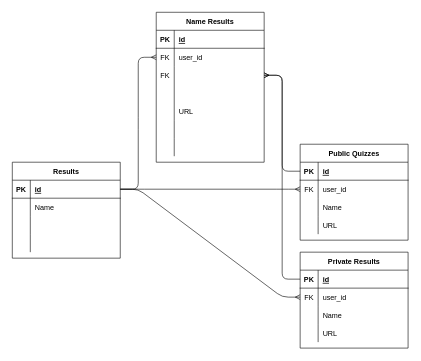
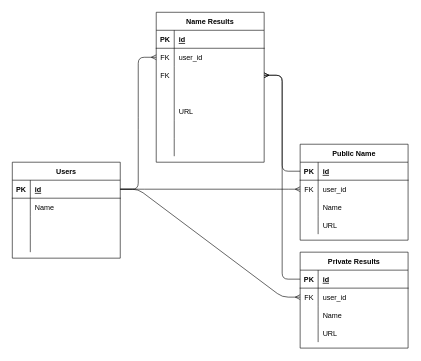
  <mxCell id="0" />
  <mxCell id="1" parent="0" />
- <mxCell id="2" value="Results" style="shape=table;startSize=30;container=1;collapsible=1;childLayout=tableLayout;fixedRows=1;rowLines=0;fontStyle=1;align=center;resizeLast=1;" vertex="1" parent="1"><mxGeometry x="20" y="270" width="180" height="160" as="geometry" /></mxCell>
+ <mxCell id="2" value="Users" style="shape=table;startSize=30;container=1;collapsible=1;childLayout=tableLayout;fixedRows=1;rowLines=0;fontStyle=1;align=center;resizeLast=1;" vertex="1" parent="1"><mxGeometry x="20" y="270" width="180" height="160" as="geometry" /></mxCell>
  <mxCell id="3" value="" style="shape=partialRectangle;collapsible=0;dropTarget=0;pointerEvents=0;fillColor=none;top=0;left=0;bottom=1;right=0;points=[[0,0.5],[1,0.5]];portConstraint=eastwest;" vertex="1" parent="2"><mxGeometry y="30" width="180" height="30" as="geometry" /></mxCell>
  <mxCell id="4" value="PK" style="shape=partialRectangle;connectable=0;fillColor=none;top=0;left=0;bottom=0;right=0;fontStyle=1;overflow=hidden;" vertex="1" parent="3"><mxGeometry width="30" height="30" as="geometry" /></mxCell>
  <mxCell id="5" value="id" style="shape=partialRectangle;connectable=0;fillColor=none;top=0;left=0;bottom=0;right=0;align=left;spacingLeft=6;fontStyle=5;overflow=hidden;" vertex="1" parent="3"><mxGeometry x="30" width="150" height="30" as="geometry" /></mxCell>
  <mxCell id="6" value="" style="shape=partialRectangle;collapsible=0;dropTarget=0;pointerEvents=0;fillColor=none;top=0;left=0;bottom=0;right=0;points=[[0,0.5],[1,0.5]];portConstraint=eastwest;" vertex="1" parent="2"><mxGeometry y="60" width="180" height="30" as="geometry" /></mxCell>
  <mxCell id="7" value="" style="shape=partialRectangle;connectable=0;fillColor=none;top=0;left=0;bottom=0;right=0;editable=1;overflow=hidden;" vertex="1" parent="6"><mxGeometry width="30" height="30" as="geometry" /></mxCell>
  <mxCell id="8" value="Name" style="shape=partialRectangle;connectable=0;fillColor=none;top=0;left=0;bottom=0;right=0;align=left;spacingLeft=6;overflow=hidden;" vertex="1" parent="6"><mxGeometry x="30" width="150" height="30" as="geometry" /></mxCell>
  <mxCell id="9" value="" style="shape=partialRectangle;collapsible=0;dropTarget=0;pointerEvents=0;fillColor=none;top=0;left=0;bottom=0;right=0;points=[[0,0.5],[1,0.5]];portConstraint=eastwest;" vertex="1" parent="2"><mxGeometry y="90" width="180" height="30" as="geometry" /></mxCell>
  <mxCell id="10" value="" style="shape=partialRectangle;connectable=0;fillColor=none;top=0;left=0;bottom=0;right=0;editable=1;overflow=hidden;" vertex="1" parent="9"><mxGeometry width="30" height="30" as="geometry" /></mxCell>
  <mxCell id="11" value="" style="shape=partialRectangle;connectable=0;fillColor=none;top=0;left=0;bottom=0;right=0;align=left;spacingLeft=6;overflow=hidden;" vertex="1" parent="9"><mxGeometry x="30" width="150" height="30" as="geometry" /></mxCell>
  <mxCell id="12" value="" style="shape=partialRectangle;collapsible=0;dropTarget=0;pointerEvents=0;fillColor=none;top=0;left=0;bottom=0;right=0;points=[[0,0.5],[1,0.5]];portConstraint=eastwest;" vertex="1" parent="2"><mxGeometry y="120" width="180" height="30" as="geometry" /></mxCell>
  <mxCell id="13" value="" style="shape=partialRectangle;connectable=0;fillColor=none;top=0;left=0;bottom=0;right=0;editable=1;overflow=hidden;" vertex="1" parent="12"><mxGeometry width="30" height="30" as="geometry" /></mxCell>
  <mxCell id="14" value="" style="shape=partialRectangle;connectable=0;fillColor=none;top=0;left=0;bottom=0;right=0;align=left;spacingLeft=6;overflow=hidden;" vertex="1" parent="12"><mxGeometry x="30" width="150" height="30" as="geometry" /></mxCell>
- <mxCell id="15" value="Public Quizzes" style="shape=table;startSize=30;container=1;collapsible=1;childLayout=tableLayout;fixedRows=1;rowLines=0;fontStyle=1;align=center;resizeLast=1;" vertex="1" parent="1"><mxGeometry x="500" y="240" width="180" height="160" as="geometry" /></mxCell>
+ <mxCell id="15" value="Public Name" style="shape=table;startSize=30;container=1;collapsible=1;childLayout=tableLayout;fixedRows=1;rowLines=0;fontStyle=1;align=center;resizeLast=1;" vertex="1" parent="1"><mxGeometry x="500" y="240" width="180" height="160" as="geometry" /></mxCell>
  <mxCell id="16" value="" style="shape=partialRectangle;collapsible=0;dropTarget=0;pointerEvents=0;fillColor=none;top=0;left=0;bottom=1;right=0;points=[[0,0.5],[1,0.5]];portConstraint=eastwest;" vertex="1" parent="15"><mxGeometry y="30" width="180" height="30" as="geometry" /></mxCell>
  <mxCell id="17" value="PK" style="shape=partialRectangle;connectable=0;fillColor=none;top=0;left=0;bottom=0;right=0;fontStyle=1;overflow=hidden;" vertex="1" parent="16"><mxGeometry width="30" height="30" as="geometry" /></mxCell>
  <mxCell id="18" value="id" style="shape=partialRectangle;connectable=0;fillColor=none;top=0;left=0;bottom=0;right=0;align=left;spacingLeft=6;fontStyle=5;overflow=hidden;" vertex="1" parent="16"><mxGeometry x="30" width="150" height="30" as="geometry" /></mxCell>
  <mxCell id="19" value="" style="shape=partialRectangle;collapsible=0;dropTarget=0;pointerEvents=0;fillColor=none;top=0;left=0;bottom=0;right=0;points=[[0,0.5],[1,0.5]];portConstraint=eastwest;" vertex="1" parent="15"><mxGeometry y="60" width="180" height="30" as="geometry" /></mxCell>
  <mxCell id="20" value="FK" style="shape=partialRectangle;connectable=0;fillColor=none;top=0;left=0;bottom=0;right=0;editable=1;overflow=hidden;" vertex="1" parent="19"><mxGeometry width="30" height="30" as="geometry" /></mxCell>
  <mxCell id="21" value="user_id" style="shape=partialRectangle;connectable=0;fillColor=none;top=0;left=0;bottom=0;right=0;align=left;spacingLeft=6;overflow=hidden;" vertex="1" parent="19"><mxGeometry x="30" width="150" height="30" as="geometry" /></mxCell>
  <mxCell id="22" value="" style="shape=partialRectangle;collapsible=0;dropTarget=0;pointerEvents=0;fillColor=none;top=0;left=0;bottom=0;right=0;points=[[0,0.5],[1,0.5]];portConstraint=eastwest;" vertex="1" parent="15"><mxGeometry y="90" width="180" height="30" as="geometry" /></mxCell>
  <mxCell id="23" value="" style="shape=partialRectangle;connectable=0;fillColor=none;top=0;left=0;bottom=0;right=0;editable=1;overflow=hidden;" vertex="1" parent="22"><mxGeometry width="30" height="30" as="geometry" /></mxCell>
  <mxCell id="24" value="Name" style="shape=partialRectangle;connectable=0;fillColor=none;top=0;left=0;bottom=0;right=0;align=left;spacingLeft=6;overflow=hidden;" vertex="1" parent="22"><mxGeometry x="30" width="150" height="30" as="geometry" /></mxCell>
  <mxCell id="25" value="" style="shape=partialRectangle;collapsible=0;dropTarget=0;pointerEvents=0;fillColor=none;top=0;left=0;bottom=0;right=0;points=[[0,0.5],[1,0.5]];portConstraint=eastwest;" vertex="1" parent="15"><mxGeometry y="120" width="180" height="30" as="geometry" /></mxCell>
  <mxCell id="26" value="" style="shape=partialRectangle;connectable=0;fillColor=none;top=0;left=0;bottom=0;right=0;editable=1;overflow=hidden;" vertex="1" parent="25"><mxGeometry width="30" height="30" as="geometry" /></mxCell>
  <mxCell id="27" value="URL" style="shape=partialRectangle;connectable=0;fillColor=none;top=0;left=0;bottom=0;right=0;align=left;spacingLeft=6;overflow=hidden;" vertex="1" parent="25"><mxGeometry x="30" width="150" height="30" as="geometry" /></mxCell>
  <mxCell id="28" value="" style="edgeStyle=entityRelationEdgeStyle;fontSize=12;html=1;endArrow=ERmany;exitX=0;exitY=0.5;exitDx=0;exitDy=0;entryX=1;entryY=0.5;entryDx=0;entryDy=0;" edge="1" parent="1" source="16" target="37"><mxGeometry width="100" height="100" relative="1" as="geometry"><mxPoint x="450" y="590" as="sourcePoint" /><mxPoint x="550" y="490" as="targetPoint" /></mxGeometry></mxCell>
  <mxCell id="29" value="" style="edgeStyle=entityRelationEdgeStyle;fontSize=12;html=1;endArrow=ERmany;exitX=1;exitY=0.5;exitDx=0;exitDy=0;" edge="1" parent="1" source="3" target="34"><mxGeometry width="100" height="100" relative="1" as="geometry"><mxPoint x="210" y="440" as="sourcePoint" /><mxPoint x="220" y="290" as="targetPoint" /></mxGeometry></mxCell>
  <mxCell id="30" value="Name Results" style="shape=table;startSize=30;container=1;collapsible=1;childLayout=tableLayout;fixedRows=1;rowLines=0;fontStyle=1;align=center;resizeLast=1;" vertex="1" parent="1"><mxGeometry x="260" width="180" height="250" as="geometry" y="20" /></mxCell>
  <mxCell id="31" value="" style="shape=partialRectangle;collapsible=0;dropTarget=0;pointerEvents=0;fillColor=none;top=0;left=0;bottom=1;right=0;points=[[0,0.5],[1,0.5]];portConstraint=eastwest;" vertex="1" parent="30"><mxGeometry y="30" width="180" height="30" as="geometry" /></mxCell>
  <mxCell id="32" value="PK" style="shape=partialRectangle;connectable=0;fillColor=none;top=0;left=0;bottom=0;right=0;fontStyle=1;overflow=hidden;" vertex="1" parent="31"><mxGeometry width="30" height="30" as="geometry" /></mxCell>
  <mxCell id="33" value="id" style="shape=partialRectangle;connectable=0;fillColor=none;top=0;left=0;bottom=0;right=0;align=left;spacingLeft=6;fontStyle=5;overflow=hidden;" vertex="1" parent="31"><mxGeometry x="30" width="150" height="30" as="geometry" /></mxCell>
  <mxCell id="34" value="" style="shape=partialRectangle;collapsible=0;dropTarget=0;pointerEvents=0;fillColor=none;top=0;left=0;bottom=0;right=0;points=[[0,0.5],[1,0.5]];portConstraint=eastwest;" vertex="1" parent="30"><mxGeometry y="60" width="180" height="30" as="geometry" /></mxCell>
  <mxCell id="35" value="FK" style="shape=partialRectangle;connectable=0;fillColor=none;top=0;left=0;bottom=0;right=0;editable=1;overflow=hidden;" vertex="1" parent="34"><mxGeometry width="30" height="30" as="geometry" /></mxCell>
  <mxCell id="36" value="user_id" style="shape=partialRectangle;connectable=0;fillColor=none;top=0;left=0;bottom=0;right=0;align=left;spacingLeft=6;overflow=hidden;" vertex="1" parent="34"><mxGeometry x="30" width="150" height="30" as="geometry" /></mxCell>
  <mxCell id="37" value="" style="shape=partialRectangle;collapsible=0;dropTarget=0;pointerEvents=0;fillColor=none;top=0;left=0;bottom=0;right=0;points=[[0,0.5],[1,0.5]];portConstraint=eastwest;" vertex="1" parent="30"><mxGeometry y="90" width="180" height="30" as="geometry" /></mxCell>
  <mxCell id="38" value="FK" style="shape=partialRectangle;connectable=0;fillColor=none;top=0;left=0;bottom=0;right=0;editable=1;overflow=hidden;" vertex="1" parent="37"><mxGeometry width="30" height="30" as="geometry" /></mxCell>
  <mxCell id="39" value="" style="shape=partialRectangle;collapsible=0;dropTarget=0;pointerEvents=0;fillColor=none;top=0;left=0;bottom=0;right=0;points=[[0,0.5],[1,0.5]];portConstraint=eastwest;" vertex="1" parent="30"><mxGeometry y="120" width="180" height="30" as="geometry" /></mxCell>
  <mxCell id="40" value="" style="shape=partialRectangle;connectable=0;fillColor=none;top=0;left=0;bottom=0;right=0;editable=1;overflow=hidden;" vertex="1" parent="39"><mxGeometry width="30" height="30" as="geometry" /></mxCell>
  <mxCell id="41" value="" style="shape=partialRectangle;collapsible=0;dropTarget=0;pointerEvents=0;fillColor=none;top=0;left=0;bottom=0;right=0;points=[[0,0.5],[1,0.5]];portConstraint=eastwest;" vertex="1" parent="30"><mxGeometry y="150" width="180" height="30" as="geometry" /></mxCell>
  <mxCell id="42" value="" style="shape=partialRectangle;connectable=0;fillColor=none;top=0;left=0;bottom=0;right=0;editable=1;overflow=hidden;" vertex="1" parent="41"><mxGeometry width="30" height="30" as="geometry" /></mxCell>
  <mxCell id="43" value="URL" style="shape=partialRectangle;connectable=0;fillColor=none;top=0;left=0;bottom=0;right=0;align=left;spacingLeft=6;overflow=hidden;" vertex="1" parent="41"><mxGeometry x="30" width="150" height="30" as="geometry" /></mxCell>
  <mxCell id="44" value="" style="shape=partialRectangle;collapsible=0;dropTarget=0;pointerEvents=0;fillColor=none;top=0;left=0;bottom=0;right=0;points=[[0,0.5],[1,0.5]];portConstraint=eastwest;" vertex="1" parent="30"><mxGeometry y="180" width="180" height="30" as="geometry" /></mxCell>
  <mxCell id="45" value="" style="shape=partialRectangle;connectable=0;fillColor=none;top=0;left=0;bottom=0;right=0;editable=1;overflow=hidden;" vertex="1" parent="44"><mxGeometry width="30" height="30" as="geometry" /></mxCell>
  <mxCell id="46" value="" style="shape=partialRectangle;connectable=0;fillColor=none;top=0;left=0;bottom=0;right=0;align=left;spacingLeft=6;overflow=hidden;" vertex="1" parent="44"><mxGeometry x="30" width="150" height="30" as="geometry" /></mxCell>
  <mxCell id="47" value="" style="shape=partialRectangle;collapsible=0;dropTarget=0;pointerEvents=0;fillColor=none;top=0;left=0;bottom=0;right=0;points=[[0,0.5],[1,0.5]];portConstraint=eastwest;" vertex="1" parent="30"><mxGeometry y="210" width="180" height="30" as="geometry" /></mxCell>
  <mxCell id="48" value="" style="shape=partialRectangle;connectable=0;fillColor=none;top=0;left=0;bottom=0;right=0;editable=1;overflow=hidden;" vertex="1" parent="47"><mxGeometry width="30" height="30" as="geometry" /></mxCell>
  <mxCell id="49" value="" style="shape=partialRectangle;connectable=0;fillColor=none;top=0;left=0;bottom=0;right=0;align=left;spacingLeft=6;overflow=hidden;" vertex="1" parent="47"><mxGeometry x="30" width="150" height="30" as="geometry" /></mxCell>
  <mxCell id="50" value="Private Results" style="shape=table;startSize=30;container=1;collapsible=1;childLayout=tableLayout;fixedRows=1;rowLines=0;fontStyle=1;align=center;resizeLast=1;" vertex="1" parent="1"><mxGeometry x="500" y="420" width="180" height="160" as="geometry" /></mxCell>
  <mxCell id="51" value="" style="shape=partialRectangle;collapsible=0;dropTarget=0;pointerEvents=0;fillColor=none;top=0;left=0;bottom=1;right=0;points=[[0,0.5],[1,0.5]];portConstraint=eastwest;" vertex="1" parent="50"><mxGeometry y="30" width="180" height="30" as="geometry" /></mxCell>
  <mxCell id="52" value="PK" style="shape=partialRectangle;connectable=0;fillColor=none;top=0;left=0;bottom=0;right=0;fontStyle=1;overflow=hidden;" vertex="1" parent="51"><mxGeometry width="30" height="30" as="geometry" /></mxCell>
  <mxCell id="53" value="id" style="shape=partialRectangle;connectable=0;fillColor=none;top=0;left=0;bottom=0;right=0;align=left;spacingLeft=6;fontStyle=5;overflow=hidden;" vertex="1" parent="51"><mxGeometry x="30" width="150" height="30" as="geometry" /></mxCell>
  <mxCell id="54" value="" style="shape=partialRectangle;collapsible=0;dropTarget=0;pointerEvents=0;fillColor=none;top=0;left=0;bottom=0;right=0;points=[[0,0.5],[1,0.5]];portConstraint=eastwest;" vertex="1" parent="50"><mxGeometry y="60" width="180" height="30" as="geometry" /></mxCell>
  <mxCell id="55" value="FK" style="shape=partialRectangle;connectable=0;fillColor=none;top=0;left=0;bottom=0;right=0;editable=1;overflow=hidden;" vertex="1" parent="54"><mxGeometry width="30" height="30" as="geometry" /></mxCell>
  <mxCell id="56" value="user_id" style="shape=partialRectangle;connectable=0;fillColor=none;top=0;left=0;bottom=0;right=0;align=left;spacingLeft=6;overflow=hidden;" vertex="1" parent="54"><mxGeometry x="30" width="150" height="30" as="geometry" /></mxCell>
  <mxCell id="57" value="" style="shape=partialRectangle;collapsible=0;dropTarget=0;pointerEvents=0;fillColor=none;top=0;left=0;bottom=0;right=0;points=[[0,0.5],[1,0.5]];portConstraint=eastwest;" vertex="1" parent="50"><mxGeometry y="90" width="180" height="30" as="geometry" /></mxCell>
  <mxCell id="58" value="" style="shape=partialRectangle;connectable=0;fillColor=none;top=0;left=0;bottom=0;right=0;editable=1;overflow=hidden;" vertex="1" parent="57"><mxGeometry width="30" height="30" as="geometry" /></mxCell>
  <mxCell id="59" value="Name" style="shape=partialRectangle;connectable=0;fillColor=none;top=0;left=0;bottom=0;right=0;align=left;spacingLeft=6;overflow=hidden;" vertex="1" parent="57"><mxGeometry x="30" width="150" height="30" as="geometry" /></mxCell>
  <mxCell id="60" value="" style="shape=partialRectangle;collapsible=0;dropTarget=0;pointerEvents=0;fillColor=none;top=0;left=0;bottom=0;right=0;points=[[0,0.5],[1,0.5]];portConstraint=eastwest;" vertex="1" parent="50"><mxGeometry y="120" width="180" height="30" as="geometry" /></mxCell>
  <mxCell id="61" value="" style="shape=partialRectangle;connectable=0;fillColor=none;top=0;left=0;bottom=0;right=0;editable=1;overflow=hidden;" vertex="1" parent="60"><mxGeometry width="30" height="30" as="geometry" /></mxCell>
  <mxCell id="62" value="URL" style="shape=partialRectangle;connectable=0;fillColor=none;top=0;left=0;bottom=0;right=0;align=left;spacingLeft=6;overflow=hidden;" vertex="1" parent="60"><mxGeometry x="30" width="150" height="30" as="geometry" /></mxCell>
  <mxCell id="63" value="" style="edgeStyle=entityRelationEdgeStyle;fontSize=12;html=1;endArrow=ERmany;" edge="1" parent="1" source="3" target="19"><mxGeometry width="100" height="100" relative="1" as="geometry"><mxPoint x="310" y="460" as="sourcePoint" /><mxPoint x="410" y="360" as="targetPoint" /></mxGeometry></mxCell>
  <mxCell id="64" value="" style="edgeStyle=entityRelationEdgeStyle;fontSize=12;html=1;endArrow=ERmany;entryX=0;entryY=0.5;entryDx=0;entryDy=0;" edge="1" parent="1" source="3" target="54"><mxGeometry width="100" height="100" relative="1" as="geometry"><mxPoint x="210" y="325" as="sourcePoint" /><mxPoint x="510" y="325" as="targetPoint" /></mxGeometry></mxCell>
  <mxCell id="65" value="" style="edgeStyle=entityRelationEdgeStyle;fontSize=12;html=1;endArrow=ERmany;exitX=0;exitY=0.5;exitDx=0;exitDy=0;entryX=1;entryY=0.5;entryDx=0;entryDy=0;" edge="1" parent="1" source="51" target="37"><mxGeometry width="100" height="100" relative="1" as="geometry"><mxPoint x="210" y="325" as="sourcePoint" /><mxPoint x="510" y="325" as="targetPoint" /></mxGeometry></mxCell>
